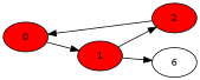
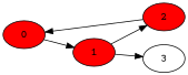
  digraph {
    rankdir=LR
    fontname="Courier Prime"
    node [fillcolor=red style=filled fontname="Courier Prime"]
    edge [fontname="Courier Prime"]
    0
    1
    2
-   3 [fillcolor=white label=6]
+   3 [fillcolor=white]
    0 -> 1
    1 -> 2
    1 -> 3
    2 -> 0
  }
